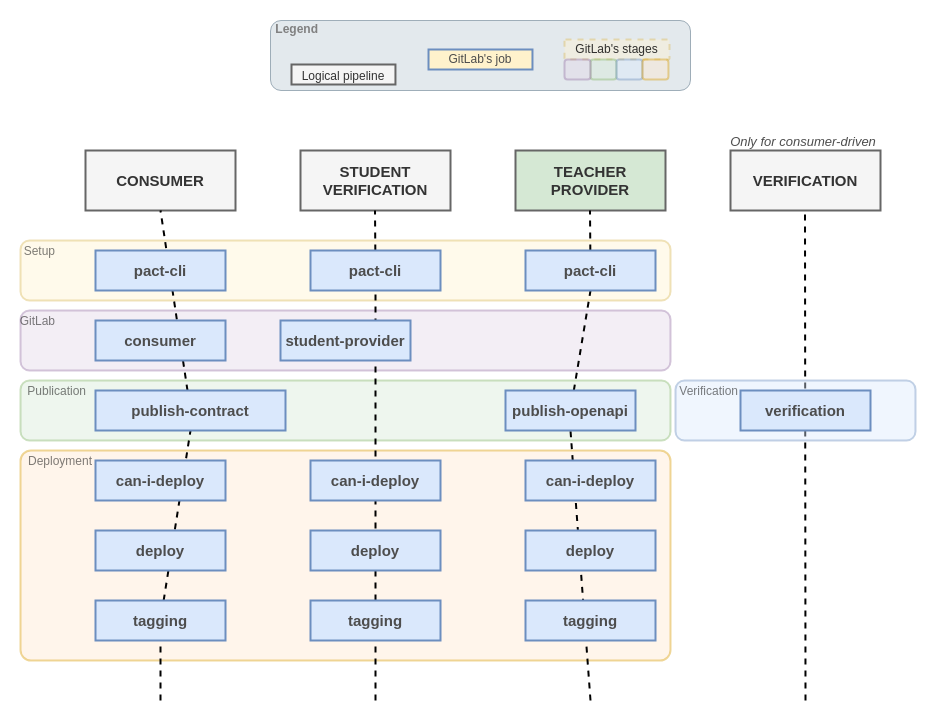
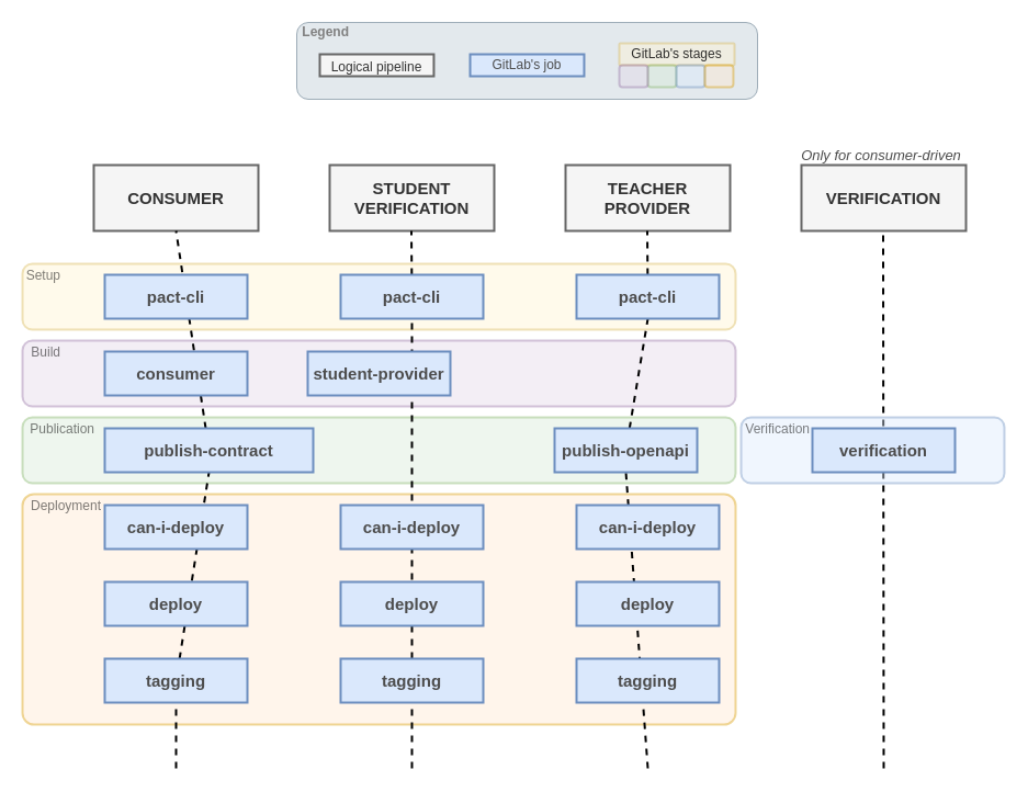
  <mxCell id="0" />
  <mxCell id="1" parent="0" />
  <mxCell id="2" value="Deployment" style="rounded=1;whiteSpace=wrap;html=1;labelPosition=left;verticalLabelPosition=top;align=right;verticalAlign=bottom;spacing=-35;spacingTop=0;spacingBottom=17;fillColor=#ffe6cc;strokeColor=#d79b00;strokeWidth=2;textOpacity=50;opacity=40;spacingRight=-37;imageHeight=24;arcSize=5;" parent="1" vertex="1"><mxGeometry x="20" y="450" width="650" height="210" as="geometry" /></mxCell>
  <mxCell id="3" value="Publication" style="rounded=1;whiteSpace=wrap;html=1;labelPosition=left;verticalLabelPosition=top;align=right;verticalAlign=bottom;spacing=-35;spacingTop=0;spacingBottom=17;fillColor=#d5e8d4;strokeColor=#82b366;strokeWidth=2;textOpacity=50;opacity=40;spacingRight=-31;" parent="1" vertex="1"><mxGeometry x="20" y="380" width="650" height="60" as="geometry" /></mxCell>
- <mxCell id="4" value="GitLab" style="rounded=1;whiteSpace=wrap;html=1;labelPosition=left;verticalLabelPosition=top;align=right;verticalAlign=bottom;spacing=-35;spacingTop=0;spacingBottom=17;fillColor=#e1d5e7;strokeColor=#9673a6;strokeWidth=2;textOpacity=50;opacity=40;" parent="1" vertex="1"><mxGeometry x="20" y="310" width="650" height="60" as="geometry" /></mxCell>
+ <mxCell id="4" value="Build" style="rounded=1;whiteSpace=wrap;html=1;labelPosition=left;verticalLabelPosition=top;align=right;verticalAlign=bottom;spacing=-35;spacingTop=0;spacingBottom=17;fillColor=#e1d5e7;strokeColor=#9673a6;strokeWidth=2;textOpacity=50;opacity=40;" parent="1" vertex="1"><mxGeometry x="20" y="310" width="650" height="60" as="geometry" /></mxCell>
  <mxCell id="5" value="Setup" style="rounded=1;whiteSpace=wrap;html=1;labelPosition=left;verticalLabelPosition=top;align=right;verticalAlign=bottom;spacing=-35;spacingTop=0;spacingBottom=17;fillColor=#fff2cc;strokeColor=#d6b656;strokeWidth=2;fontColor=#000000;textOpacity=50;opacity=40;" parent="1" vertex="1"><mxGeometry x="20" y="240" width="650" height="60" as="geometry" /></mxCell>
  <mxCell id="6" value="CONSUMER" style="rounded=0;whiteSpace=wrap;html=1;fillColor=#f5f5f5;fontColor=#333333;strokeColor=#666666;fontStyle=1;fontSize=15;strokeWidth=2;" parent="1" vertex="1"><mxGeometry x="85" y="150" width="150" height="60" as="geometry" /></mxCell>
  <mxCell id="7" value="STUDENT VERIFICATION" style="rounded=0;whiteSpace=wrap;html=1;fillColor=#f5f5f5;fontColor=#333333;strokeColor=#666666;fontStyle=1;fontSize=15;strokeWidth=2;" parent="1" vertex="1"><mxGeometry x="300" y="150" width="150" height="60" as="geometry" /></mxCell>
  <mxCell id="8" value="VERIFICATION" style="rounded=0;whiteSpace=wrap;html=1;fillColor=#f5f5f5;fontColor=#333333;strokeColor=#666666;fontStyle=1;fontSize=15;strokeWidth=2;" parent="1" vertex="1"><mxGeometry x="730" y="150" width="150" height="60" as="geometry" /></mxCell>
  <mxCell id="9" value="" style="endArrow=none;dashed=1;html=1;rounded=0;entryX=0.5;entryY=1;entryDx=0;entryDy=0;strokeWidth=2;" parent="1" source="18" target="6" edge="1"><mxGeometry width="50" height="50" relative="1" as="geometry"><mxPoint x="160" y="770" as="sourcePoint" /><mxPoint x="455" y="400" as="targetPoint" /></mxGeometry></mxCell>
  <mxCell id="10" value="" style="endArrow=none;dashed=1;html=1;rounded=0;entryX=0.5;entryY=1;entryDx=0;entryDy=0;strokeWidth=2;" parent="1" source="14" edge="1"><mxGeometry width="50" height="50" relative="1" as="geometry"><mxPoint x="374.5" y="770" as="sourcePoint" /><mxPoint x="374.5" y="210" as="targetPoint" /></mxGeometry></mxCell>
  <mxCell id="11" value="" style="endArrow=none;dashed=1;html=1;rounded=0;entryX=0.5;entryY=1;entryDx=0;entryDy=0;strokeWidth=2;" parent="1" edge="1"><mxGeometry width="50" height="50" relative="1" as="geometry"><mxPoint x="805" y="700" as="sourcePoint" /><mxPoint x="804.5" y="210" as="targetPoint" /></mxGeometry></mxCell>
  <mxCell id="12" value="pact-cli" style="rounded=0;whiteSpace=wrap;html=1;fillColor=#dae8fc;strokeColor=#6c8ebf;fontStyle=1;fontColor=#4D4D4D;fontSize=15;labelBorderColor=none;strokeWidth=2;" parent="1" vertex="1"><mxGeometry x="95" y="250" width="130" height="40" as="geometry" /></mxCell>
  <mxCell id="13" value="" style="endArrow=none;dashed=1;html=1;rounded=0;entryX=0.5;entryY=1;entryDx=0;entryDy=0;strokeWidth=2;" parent="1" source="36" target="14" edge="1"><mxGeometry width="50" height="50" relative="1" as="geometry"><mxPoint x="375" y="700" as="sourcePoint" /><mxPoint x="374.5" y="210" as="targetPoint" /></mxGeometry></mxCell>
  <mxCell id="14" value="pact-cli" style="rounded=0;whiteSpace=wrap;html=1;fillColor=#dae8fc;strokeColor=#6c8ebf;fontStyle=1;fontColor=#4D4D4D;fontSize=15;labelBorderColor=none;strokeWidth=2;" parent="1" vertex="1"><mxGeometry x="310" y="250" width="130" height="40" as="geometry" /></mxCell>
  <mxCell id="15" value="consumer" style="rounded=0;whiteSpace=wrap;html=1;fillColor=#dae8fc;strokeColor=#6c8ebf;fontStyle=1;fontColor=#4D4D4D;fontSize=15;labelBorderColor=none;strokeWidth=2;" parent="1" vertex="1"><mxGeometry x="95" y="320" width="130" height="40" as="geometry" /></mxCell>
  <mxCell id="16" value="student-provider" style="rounded=0;whiteSpace=wrap;html=1;fillColor=#dae8fc;strokeColor=#6c8ebf;fontStyle=1;fontColor=#4D4D4D;fontSize=15;labelBorderColor=none;strokeWidth=2;" parent="1" vertex="1"><mxGeometry x="280" y="320" width="130" height="40" as="geometry" /></mxCell>
  <mxCell id="17" value="" style="endArrow=none;dashed=1;html=1;rounded=0;entryX=0.5;entryY=1;entryDx=0;entryDy=0;strokeWidth=2;" parent="1" source="23" target="18" edge="1"><mxGeometry width="50" height="50" relative="1" as="geometry"><mxPoint x="160" y="770" as="sourcePoint" /><mxPoint x="160" y="210" as="targetPoint" /></mxGeometry></mxCell>
  <mxCell id="18" value="publish-contract" style="rounded=0;whiteSpace=wrap;html=1;fillColor=#dae8fc;strokeColor=#6c8ebf;fontStyle=1;fontColor=#4D4D4D;fontSize=15;labelBorderColor=none;strokeWidth=2;" parent="1" vertex="1"><mxGeometry x="95" y="390" width="190" height="40" as="geometry" /></mxCell>
  <mxCell id="19" value="can-i-deploy" style="rounded=0;whiteSpace=wrap;html=1;fillColor=#dae8fc;strokeColor=#6c8ebf;fontStyle=1;fontColor=#4D4D4D;fontSize=15;labelBorderColor=none;strokeWidth=2;" parent="1" vertex="1"><mxGeometry x="95" y="460" width="130" height="40" as="geometry" /></mxCell>
  <mxCell id="20" value="can-i-deploy" style="rounded=0;whiteSpace=wrap;html=1;fillColor=#dae8fc;strokeColor=#6c8ebf;fontStyle=1;fontColor=#4D4D4D;fontSize=15;labelBorderColor=none;strokeWidth=2;" parent="1" vertex="1"><mxGeometry x="310" y="460" width="130" height="40" as="geometry" /></mxCell>
  <mxCell id="21" value="deploy" style="rounded=0;whiteSpace=wrap;html=1;fillColor=#dae8fc;strokeColor=#6c8ebf;fontStyle=1;fontColor=#4D4D4D;fontSize=15;labelBorderColor=none;strokeWidth=2;" parent="1" vertex="1"><mxGeometry x="95" y="530" width="130" height="40" as="geometry" /></mxCell>
  <mxCell id="22" value="" style="endArrow=none;dashed=1;html=1;rounded=0;entryX=0.5;entryY=1;entryDx=0;entryDy=0;strokeWidth=2;" parent="1" target="23" edge="1"><mxGeometry width="50" height="50" relative="1" as="geometry"><mxPoint x="160" y="700" as="sourcePoint" /><mxPoint x="160" y="430" as="targetPoint" /></mxGeometry></mxCell>
  <mxCell id="23" value="tagging" style="rounded=0;whiteSpace=wrap;html=1;fillColor=#dae8fc;strokeColor=#6c8ebf;fontStyle=1;fontColor=#4D4D4D;fontSize=15;labelBorderColor=none;strokeWidth=2;" parent="1" vertex="1"><mxGeometry x="95" y="600" width="130" height="40" as="geometry" /></mxCell>
  <mxCell id="24" value="Verification" style="rounded=1;whiteSpace=wrap;html=1;labelPosition=left;verticalLabelPosition=top;align=right;verticalAlign=bottom;spacing=-35;spacingTop=0;spacingBottom=17;fillColor=#dae8fc;strokeColor=#6c8ebf;strokeWidth=2;textOpacity=50;opacity=40;spacingRight=-28;" parent="1" vertex="1"><mxGeometry x="675" y="380" width="240" height="60" as="geometry" /></mxCell>
  <mxCell id="25" value="verification" style="rounded=0;whiteSpace=wrap;html=1;fillColor=#dae8fc;strokeColor=#6c8ebf;fontStyle=1;fontColor=#4D4D4D;fontSize=15;labelBorderColor=none;strokeWidth=2;" parent="1" vertex="1"><mxGeometry x="740" y="390" width="130" height="40" as="geometry" /></mxCell>
- <mxCell id="26" value="TEACHER PROVIDER" style="rounded=0;whiteSpace=wrap;html=1;fillColor=#d5e8d4;fontColor=#333333;strokeColor=#666666;fontStyle=1;fontSize=15;strokeWidth=2;" parent="1" vertex="1"><mxGeometry x="515" y="150" width="150" height="60" as="geometry" /></mxCell>
+ <mxCell id="26" value="TEACHER PROVIDER" style="rounded=0;whiteSpace=wrap;html=1;fillColor=#f5f5f5;fontColor=#333333;strokeColor=#666666;fontStyle=1;fontSize=15;strokeWidth=2;" parent="1" vertex="1"><mxGeometry x="515" y="150" width="150" height="60" as="geometry" /></mxCell>
  <mxCell id="27" value="" style="endArrow=none;dashed=1;html=1;rounded=0;entryX=0.5;entryY=1;entryDx=0;entryDy=0;strokeWidth=2;" parent="1" source="29" edge="1"><mxGeometry width="50" height="50" relative="1" as="geometry"><mxPoint x="589.5" y="770" as="sourcePoint" /><mxPoint x="589.5" y="210" as="targetPoint" /></mxGeometry></mxCell>
  <mxCell id="28" value="" style="endArrow=none;dashed=1;html=1;rounded=0;entryX=0.5;entryY=1;entryDx=0;entryDy=0;strokeWidth=2;" parent="1" source="31" target="29" edge="1"><mxGeometry width="50" height="50" relative="1" as="geometry"><mxPoint x="590" y="700" as="sourcePoint" /><mxPoint x="589.5" y="210" as="targetPoint" /></mxGeometry></mxCell>
  <mxCell id="29" value="pact-cli" style="rounded=0;whiteSpace=wrap;html=1;fillColor=#dae8fc;strokeColor=#6c8ebf;fontStyle=1;fontColor=#4D4D4D;fontSize=15;labelBorderColor=none;strokeWidth=2;" parent="1" vertex="1"><mxGeometry x="525" y="250" width="130" height="40" as="geometry" /></mxCell>
  <mxCell id="30" value="" style="endArrow=none;dashed=1;html=1;rounded=0;entryX=0.5;entryY=1;entryDx=0;entryDy=0;strokeWidth=2;" parent="1" target="31" edge="1"><mxGeometry width="50" height="50" relative="1" as="geometry"><mxPoint x="590" y="700" as="sourcePoint" /><mxPoint x="590" y="290" as="targetPoint" /></mxGeometry></mxCell>
  <mxCell id="31" value="publish-openapi" style="rounded=0;whiteSpace=wrap;html=1;fillColor=#dae8fc;strokeColor=#6c8ebf;fontStyle=1;fontColor=#4D4D4D;fontSize=15;labelBorderColor=none;strokeWidth=2;" parent="1" vertex="1"><mxGeometry x="505" y="390" width="130" height="40" as="geometry" /></mxCell>
  <mxCell id="32" value="can-i-deploy" style="rounded=0;whiteSpace=wrap;html=1;fillColor=#dae8fc;strokeColor=#6c8ebf;fontStyle=1;fontColor=#4D4D4D;fontSize=15;labelBorderColor=none;strokeWidth=2;" parent="1" vertex="1"><mxGeometry x="525" y="460" width="130" height="40" as="geometry" /></mxCell>
  <mxCell id="33" value="deploy" style="rounded=0;whiteSpace=wrap;html=1;fillColor=#dae8fc;strokeColor=#6c8ebf;fontStyle=1;fontColor=#4D4D4D;fontSize=15;labelBorderColor=none;strokeWidth=2;" parent="1" vertex="1"><mxGeometry x="310" y="530" width="130" height="40" as="geometry" /></mxCell>
  <mxCell id="34" value="deploy" style="rounded=0;whiteSpace=wrap;html=1;fillColor=#dae8fc;strokeColor=#6c8ebf;fontStyle=1;fontColor=#4D4D4D;fontSize=15;labelBorderColor=none;strokeWidth=2;" parent="1" vertex="1"><mxGeometry x="525" y="530" width="130" height="40" as="geometry" /></mxCell>
  <mxCell id="35" value="" style="endArrow=none;dashed=1;html=1;rounded=0;entryX=0.5;entryY=1;entryDx=0;entryDy=0;strokeWidth=2;" parent="1" target="36" edge="1"><mxGeometry width="50" height="50" relative="1" as="geometry"><mxPoint x="375" y="700" as="sourcePoint" /><mxPoint x="375" y="290" as="targetPoint" /></mxGeometry></mxCell>
  <mxCell id="36" value="tagging" style="rounded=0;whiteSpace=wrap;html=1;fillColor=#dae8fc;strokeColor=#6c8ebf;fontStyle=1;fontColor=#4D4D4D;fontSize=15;labelBorderColor=none;strokeWidth=2;" parent="1" vertex="1"><mxGeometry x="310" y="600" width="130" height="40" as="geometry" /></mxCell>
  <mxCell id="37" value="tagging" style="rounded=0;whiteSpace=wrap;html=1;fillColor=#dae8fc;strokeColor=#6c8ebf;fontStyle=1;fontColor=#4D4D4D;fontSize=15;labelBorderColor=none;strokeWidth=2;" parent="1" vertex="1"><mxGeometry x="525" y="600" width="130" height="40" as="geometry" /></mxCell>
  <mxCell id="38" value="" style="group" parent="1" vertex="1" connectable="0"><mxGeometry x="270" y="20" width="420" height="70" as="geometry" /></mxCell>
  <mxCell id="39" value="&lt;b&gt;&lt;font&gt;Legend&lt;/font&gt;&lt;/b&gt;" style="rounded=1;whiteSpace=wrap;html=1;labelPosition=left;verticalLabelPosition=top;align=right;verticalAlign=bottom;fillColor=#bac8d3;strokeColor=#23445d;opacity=40;spacingRight=-32;spacing=-16;fontColor=#808080;" parent="38" vertex="1"><mxGeometry width="420" height="70" as="geometry" /></mxCell>
- <mxCell id="40" value="GitLab's job" style="rounded=0;whiteSpace=wrap;html=1;fillColor=#fff2cc;strokeColor=#6c8ebf;fontStyle=0;fontColor=#4D4D4D;fontSize=12;labelBorderColor=none;strokeWidth=2;" parent="38" vertex="1"><mxGeometry x="158.025" y="29" width="103.95" height="20" as="geometry" /></mxCell>
- <mxCell id="41" value="&lt;font style=&quot;font-size: 12px;&quot;&gt;Logical pipeline&lt;/font&gt;" style="rounded=0;whiteSpace=wrap;html=1;fillColor=#f5f5f5;fontColor=#333333;strokeColor=#666666;fontStyle=0;fontSize=15;strokeWidth=2;" parent="38" vertex="1"><mxGeometry x="21" y="44" width="103.95" height="20" as="geometry" /></mxCell>
+ <mxCell id="40" value="GitLab's job" style="rounded=0;whiteSpace=wrap;html=1;fillColor=#dae8fc;strokeColor=#6c8ebf;fontStyle=0;fontColor=#4D4D4D;fontSize=12;labelBorderColor=none;strokeWidth=2;" parent="38" vertex="1"><mxGeometry x="158.025" y="29" width="103.95" height="20" as="geometry" /></mxCell>
+ <mxCell id="41" value="&lt;font style=&quot;font-size: 12px;&quot;&gt;Logical pipeline&lt;/font&gt;" style="rounded=0;whiteSpace=wrap;html=1;fillColor=#f5f5f5;fontColor=#333333;strokeColor=#666666;fontStyle=0;fontSize=15;strokeWidth=2;" parent="38" vertex="1"><mxGeometry x="21" y="29" width="103.95" height="20" as="geometry" /></mxCell>
  <mxCell id="42" value="" style="group;" parent="38" vertex="1" connectable="0"><mxGeometry x="294" y="19" width="105" height="40" as="geometry" /></mxCell>
- <mxCell id="43" value="GitLab's stages" style="rounded=1;whiteSpace=wrap;html=1;labelPosition=center;verticalLabelPosition=middle;align=center;verticalAlign=middle;spacing=0;spacingTop=0;spacingBottom=0;fillColor=#fff2cc;strokeColor=#d6b656;strokeWidth=2;textOpacity=80;opacity=40;spacingRight=0;imageHeight=24;arcSize=5;dashed=1;" parent="42" vertex="1"><mxGeometry width="105" height="20" as="geometry" /></mxCell>
+ <mxCell id="43" value="GitLab's stages" style="rounded=1;whiteSpace=wrap;html=1;labelPosition=center;verticalLabelPosition=middle;align=center;verticalAlign=middle;spacing=0;spacingTop=0;spacingBottom=0;fillColor=#fff2cc;strokeColor=#d6b656;strokeWidth=2;textOpacity=80;opacity=40;spacingRight=0;imageHeight=24;arcSize=5;" parent="42" vertex="1"><mxGeometry width="105" height="20" as="geometry" /></mxCell>
  <mxCell id="44" value="" style="group" parent="42" vertex="1" connectable="0"><mxGeometry y="20" width="103.95" height="20" as="geometry" /></mxCell>
  <mxCell id="45" value="" style="rounded=1;whiteSpace=wrap;html=1;labelPosition=left;verticalLabelPosition=top;align=right;verticalAlign=bottom;spacing=-35;spacingTop=0;spacingBottom=17;fillColor=#d5e8d4;strokeColor=#82b366;strokeWidth=2;textOpacity=50;opacity=40;" parent="44" vertex="1"><mxGeometry x="25.988" width="25.988" height="20" as="geometry" /></mxCell>
  <mxCell id="46" value="" style="rounded=1;whiteSpace=wrap;html=1;labelPosition=left;verticalLabelPosition=top;align=right;verticalAlign=bottom;spacing=-35;spacingTop=0;spacingBottom=17;fillColor=#dae8fc;strokeColor=#6c8ebf;strokeWidth=2;textOpacity=50;opacity=40;" parent="44" vertex="1"><mxGeometry x="51.975" width="25.988" height="20" as="geometry" /></mxCell>
  <mxCell id="47" value="" style="rounded=1;whiteSpace=wrap;html=1;labelPosition=left;verticalLabelPosition=top;align=right;verticalAlign=bottom;spacing=-35;spacingTop=0;spacingBottom=17;fillColor=#ffe6cc;strokeColor=#d79b00;strokeWidth=2;textOpacity=50;opacity=40;" parent="44" vertex="1"><mxGeometry x="77.963" width="25.988" height="20" as="geometry" /></mxCell>
  <mxCell id="48" value="" style="rounded=1;whiteSpace=wrap;html=1;labelPosition=left;verticalLabelPosition=top;align=right;verticalAlign=bottom;spacing=-35;spacingTop=0;spacingBottom=17;fillColor=#e1d5e7;strokeColor=#9673a6;strokeWidth=2;textOpacity=50;opacity=40;" parent="44" vertex="1"><mxGeometry width="25.988" height="20" as="geometry" /></mxCell>
  <mxCell id="49" value="&lt;i&gt;&lt;font style=&quot;font-size: 13px;&quot; color=&quot;#4d4d4d&quot;&gt;Only for consumer-driven&lt;/font&gt;&lt;/i&gt;" style="text;html=1;align=center;verticalAlign=middle;whiteSpace=wrap;rounded=0;" vertex="1" parent="1"><mxGeometry x="728" y="126" width="150" height="30" as="geometry" /></mxCell>
